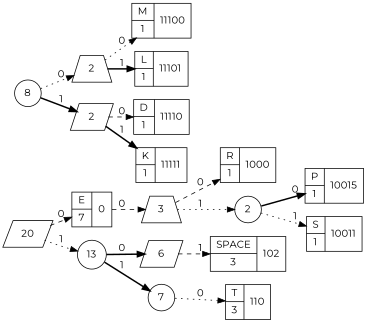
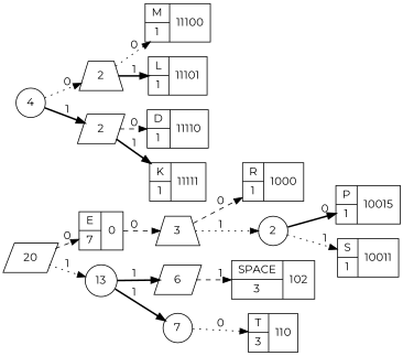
  digraph {
    fontname=Montserrat
    rankdir=LR
    ranksep=0
    node [fontname=Montserrat shape=record]
    edge [fontname=Montserrat style=dotted]
    n1 [label="{{E|7}|0}"]
    3 [shape=trapezium]
    n3 [label="{{R|1}|1000}"]
    n4 [label="{{P|1}|10015}"]
    n5 [label="{{S|1}|10011}"]
    n6 [label="{{SPACE|3}|102}"]
    n7 [label="{{T|3}|110}"]
    n8 [label="{{M|1}|11100}"]
    n9 [label="{{L|1}|11101}"]
    n10 [label=2 shape=trapezium]
    n11 [label="{{D|1}|11110}"]
    n12 [label="{{K|1}|11111}"]
    n13 [label=2 shape=parallelogram]
    20 [shape=parallelogram]
    13 [shape=circle]
    6 [shape=parallelogram]
    7 [shape=circle]
    2 [shape=circle]
-   4 [shape=circle label=8]
+   4 [shape=circle]
    n1 -> 3 [label=0 style=dashed]
    3 -> n3 [label=0 style=dashed]
    3 -> 2 [label=1]
    n10 -> n8 [label=0]
    n10 -> n9 [label=1 style=bold]
    n13 -> n11 [label=0 style=dashed]
    n13 -> n12 [label=1 style=bold]
    20 -> n1 [label=0 style=dashed]
    20 -> 13 [label=1]
-   13 -> 6 [label=0 style=bold]
+   13 -> 6 [label=1 style=bold]
    13 -> 7 [label=1 style=bold]
    6 -> n6 [label=1 style=dashed]
    7 -> n7 [label=0]
    2 -> n4 [label=0 style=bold]
    2 -> n5 [label=1]
    4 -> n10 [label=0]
    4 -> n13 [label=1 style=bold]
  }
